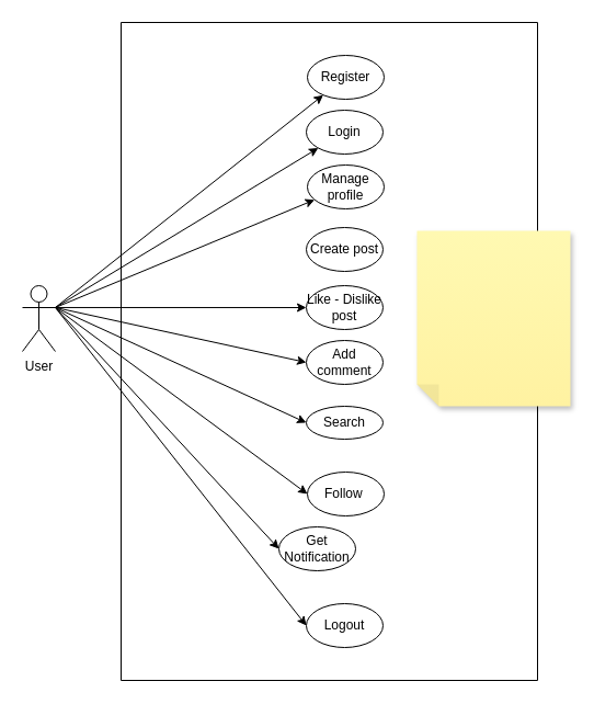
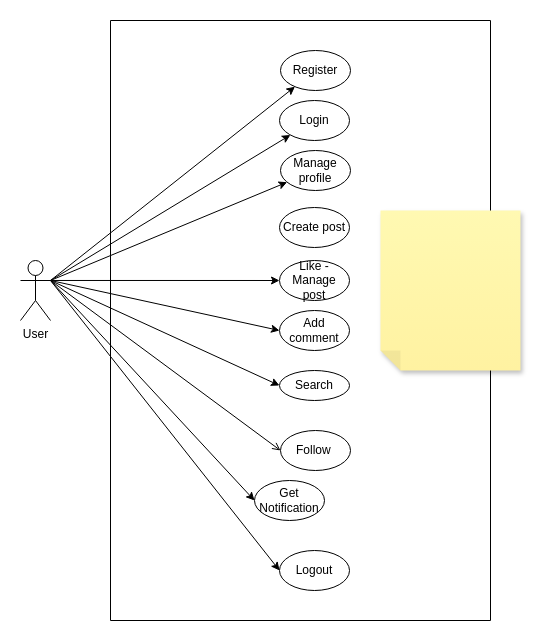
  <mxCell id="0" />
  <mxCell id="1" parent="0" />
  <mxCell id="2" value="User&lt;br&gt;" style="shape=umlActor;verticalLabelPosition=bottom;verticalAlign=top;html=1;outlineConnect=0;" vertex="1" parent="1"><mxGeometry x="20" y="260" width="30" height="60" as="geometry" /></mxCell>
  <mxCell id="3" value="" style="endArrow=classic;html=1;rounded=0;exitX=1;exitY=0.333;exitDx=0;exitDy=0;exitPerimeter=0;" edge="1" parent="1" source="2" target="4"><mxGeometry width="50" height="50" relative="1" as="geometry"><mxPoint x="130" y="180" as="sourcePoint" /><mxPoint x="320" y="70" as="targetPoint" /></mxGeometry></mxCell>
  <mxCell id="4" value="Register" style="ellipse;whiteSpace=wrap;html=1;" vertex="1" parent="1"><mxGeometry x="280" y="50" width="70" height="40" as="geometry" /></mxCell>
  <mxCell id="5" value="" style="endArrow=classic;html=1;rounded=0;exitX=1;exitY=0.333;exitDx=0;exitDy=0;exitPerimeter=0;" edge="1" parent="1" target="6" source="2"><mxGeometry width="50" height="50" relative="1" as="geometry"><mxPoint x="140" y="190" as="sourcePoint" /><mxPoint x="330" y="80" as="targetPoint" /></mxGeometry></mxCell>
  <mxCell id="6" value="Login" style="ellipse;whiteSpace=wrap;html=1;" vertex="1" parent="1"><mxGeometry x="279" y="100" width="70" height="40" as="geometry" /></mxCell>
  <mxCell id="7" value="" style="endArrow=classic;html=1;rounded=0;exitX=1;exitY=0.333;exitDx=0;exitDy=0;exitPerimeter=0;" edge="1" parent="1" target="8" source="2"><mxGeometry width="50" height="50" relative="1" as="geometry"><mxPoint x="150" y="200" as="sourcePoint" /><mxPoint x="340" y="90" as="targetPoint" /></mxGeometry></mxCell>
  <mxCell id="8" value="Manage profile" style="ellipse;whiteSpace=wrap;html=1;" vertex="1" parent="1"><mxGeometry x="280" y="150" width="70" height="40" as="geometry" /></mxCell>
  <mxCell id="9" value="Create post" style="ellipse;whiteSpace=wrap;html=1;" vertex="1" parent="1"><mxGeometry x="279" y="207" width="70" height="40" as="geometry" /></mxCell>
- <mxCell id="10" value="Like - Dislike post" style="ellipse;whiteSpace=wrap;html=1;" vertex="1" parent="1"><mxGeometry x="279" y="260" width="70" height="40" as="geometry" /></mxCell>
+ <mxCell id="10" value="Like - Manage post" style="ellipse;whiteSpace=wrap;html=1;" vertex="1" parent="1"><mxGeometry x="279" y="260" width="70" height="40" as="geometry" /></mxCell>
  <mxCell id="11" value="" style="endArrow=classic;html=1;rounded=0;exitX=1;exitY=0.333;exitDx=0;exitDy=0;exitPerimeter=0;entryX=0;entryY=0.5;entryDx=0;entryDy=0;" edge="1" parent="1" source="2" target="10"><mxGeometry width="50" height="50" relative="1" as="geometry"><mxPoint x="71" y="279" as="sourcePoint" /><mxPoint x="260" y="290" as="targetPoint" /></mxGeometry></mxCell>
  <mxCell id="12" value="Add comment" style="ellipse;whiteSpace=wrap;html=1;" vertex="1" parent="1"><mxGeometry x="279" y="310" width="70" height="40" as="geometry" /></mxCell>
  <mxCell id="13" value="" style="endArrow=classic;html=1;rounded=0;exitX=1;exitY=0.333;exitDx=0;exitDy=0;exitPerimeter=0;entryX=0;entryY=0.5;entryDx=0;entryDy=0;" edge="1" parent="1" target="12" source="2"><mxGeometry width="50" height="50" relative="1" as="geometry"><mxPoint x="70" y="280" as="sourcePoint" /><mxPoint x="260" y="340" as="targetPoint" /></mxGeometry></mxCell>
  <mxCell id="14" value="Get Notification" style="ellipse;whiteSpace=wrap;html=1;" vertex="1" parent="1"><mxGeometry x="254" y="480" width="70" height="40" as="geometry" /></mxCell>
  <mxCell id="15" value="" style="endArrow=classic;html=1;rounded=0;exitX=1;exitY=0.333;exitDx=0;exitDy=0;exitPerimeter=0;entryX=0;entryY=0.5;entryDx=0;entryDy=0;" edge="1" parent="1" target="14" source="2"><mxGeometry width="50" height="50" relative="1" as="geometry"><mxPoint x="70" y="330" as="sourcePoint" /><mxPoint x="260" y="390" as="targetPoint" /></mxGeometry></mxCell>
  <mxCell id="16" value="Logout" style="ellipse;whiteSpace=wrap;html=1;" vertex="1" parent="1"><mxGeometry x="279" y="550" width="70" height="40" as="geometry" /></mxCell>
  <mxCell id="17" value="" style="endArrow=classic;html=1;rounded=0;exitX=1;exitY=0.333;exitDx=0;exitDy=0;exitPerimeter=0;entryX=0;entryY=0.5;entryDx=0;entryDy=0;" edge="1" parent="1" target="16" source="2"><mxGeometry width="50" height="50" relative="1" as="geometry"><mxPoint x="70" y="380" as="sourcePoint" /><mxPoint x="260" y="440" as="targetPoint" /></mxGeometry></mxCell>
  <mxCell id="18" value="" style="verticalLabelPosition=bottom;verticalAlign=top;html=1;shape=mxgraph.basic.rect;fillColor2=none;strokeWidth=1;size=20;indent=5;fillColor=none;" vertex="1" parent="1"><mxGeometry x="110" y="20" width="380" height="600" as="geometry" /></mxCell>
  <mxCell id="19" value="Follow&amp;nbsp;" style="ellipse;whiteSpace=wrap;html=1;" vertex="1" parent="1"><mxGeometry x="280" y="430" width="70" height="40" as="geometry" /></mxCell>
- <mxCell id="20" value="" style="endArrow=classic;html=1;rounded=0;exitX=1;exitY=0.333;exitDx=0;exitDy=0;exitPerimeter=0;entryX=0;entryY=0.5;entryDx=0;entryDy=0;" edge="1" parent="1" target="19" source="2"><mxGeometry width="50" height="50" relative="1" as="geometry"><mxPoint x="50" y="210" as="sourcePoint" /><mxPoint x="260" y="320" as="targetPoint" /></mxGeometry></mxCell>
+ <mxCell id="20" value="" style="endArrow=open;html=1;rounded=0;exitX=1;exitY=0.333;exitDx=0;exitDy=0;exitPerimeter=0;entryX=0;entryY=0.5;entryDx=0;entryDy=0;" edge="1" parent="1" target="19" source="2"><mxGeometry width="50" height="50" relative="1" as="geometry"><mxPoint x="50" y="210" as="sourcePoint" /><mxPoint x="260" y="320" as="targetPoint" /></mxGeometry></mxCell>
  <mxCell id="21" value="Search" style="ellipse;whiteSpace=wrap;html=1;" vertex="1" parent="1"><mxGeometry x="279" y="370" width="70" height="30" as="geometry" /></mxCell>
  <mxCell id="22" value="" style="endArrow=classic;html=1;rounded=0;exitX=1;exitY=0.333;exitDx=0;exitDy=0;exitPerimeter=0;entryX=0;entryY=0.5;entryDx=0;entryDy=0;" edge="1" parent="1" target="21" source="2"><mxGeometry width="50" height="50" relative="1" as="geometry"><mxPoint x="49" y="220" as="sourcePoint" /><mxPoint x="259" y="260" as="targetPoint" /></mxGeometry></mxCell>
  <mxCell id="23" value="" style="shape=note;whiteSpace=wrap;html=1;backgroundOutline=1;fontColor=#000000;darkOpacity=0.05;fillColor=#FFF9B2;strokeColor=none;fillStyle=solid;direction=west;gradientDirection=north;gradientColor=#FFF2A1;shadow=1;size=20;pointerEvents=1;" vertex="1" parent="1"><mxGeometry x="380" y="210" width="140" height="160" as="geometry" /></mxCell>
